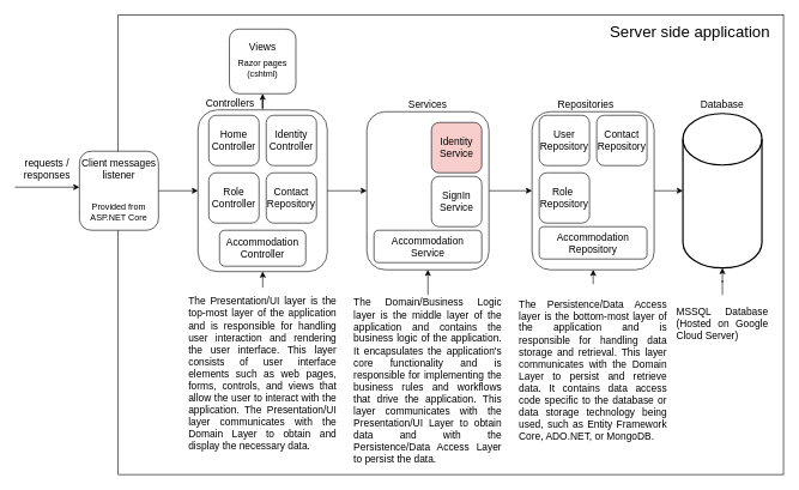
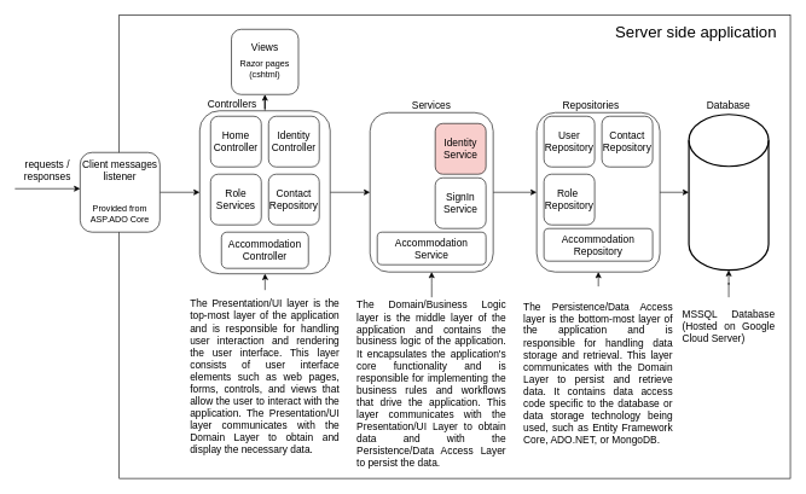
  <mxCell id="0" />
  <mxCell id="1" parent="0" />
  <mxCell id="2" value="" style="rounded=0;whiteSpace=wrap;html=1;" vertex="1" parent="1"><mxGeometry x="164" y="20" width="926" height="640" as="geometry" /></mxCell>
  <mxCell id="3" value="&lt;font style=&quot;font-size: 22px;&quot;&gt;Server side application&lt;/font&gt;" style="text;html=1;strokeColor=none;fillColor=none;align=center;verticalAlign=middle;whiteSpace=wrap;rounded=0;" vertex="1" parent="1"><mxGeometry x="840" y="30" width="240" height="30" as="geometry" /></mxCell>
  <mxCell id="4" style="edgeStyle=orthogonalEdgeStyle;rounded=0;orthogonalLoop=1;jettySize=auto;html=1;entryX=0;entryY=0.5;entryDx=0;entryDy=0;" edge="1" parent="1" source="5" target="11"><mxGeometry relative="1" as="geometry" /></mxCell>
  <mxCell id="5" value="" style="rounded=1;whiteSpace=wrap;html=1;" vertex="1" parent="1"><mxGeometry x="110" y="210" width="110" height="110" as="geometry" /></mxCell>
  <mxCell id="6" value="" style="endArrow=classic;html=1;rounded=0;" edge="1" parent="1"><mxGeometry width="50" height="50" relative="1" as="geometry"><mxPoint x="20" y="260" as="sourcePoint" /><mxPoint x="110" y="260" as="targetPoint" /></mxGeometry></mxCell>
  <mxCell id="7" value="&lt;font style=&quot;font-size: 14px;&quot;&gt;requests /&lt;br&gt;responses&lt;/font&gt;" style="text;html=1;strokeColor=none;fillColor=none;align=center;verticalAlign=middle;whiteSpace=wrap;rounded=0;" vertex="1" parent="1"><mxGeometry x="30" y="210" width="70" height="50" as="geometry" /></mxCell>
  <mxCell id="8" value="&lt;font style=&quot;font-size: 14px;&quot;&gt;Client messages listener&lt;/font&gt;" style="text;html=1;strokeColor=none;fillColor=none;align=center;verticalAlign=middle;whiteSpace=wrap;rounded=0;" vertex="1" parent="1"><mxGeometry x="106.25" y="185" width="117.5" height="100" as="geometry" /></mxCell>
  <mxCell id="9" style="edgeStyle=orthogonalEdgeStyle;rounded=0;orthogonalLoop=1;jettySize=auto;html=1;entryX=0;entryY=0.5;entryDx=0;entryDy=0;" edge="1" parent="1" source="11" target="23"><mxGeometry relative="1" as="geometry" /></mxCell>
  <mxCell id="10" style="edgeStyle=orthogonalEdgeStyle;rounded=0;orthogonalLoop=1;jettySize=auto;html=1;entryX=0.5;entryY=1;entryDx=0;entryDy=0;" edge="1" parent="1" source="11" target="38"><mxGeometry relative="1" as="geometry" /></mxCell>
  <mxCell id="11" value="" style="rounded=1;whiteSpace=wrap;html=1;" vertex="1" parent="1"><mxGeometry x="275" y="152.5" width="180" height="225" as="geometry" /></mxCell>
  <mxCell id="12" value="&lt;font style=&quot;font-size: 14px;&quot;&gt;Controllers&lt;/font&gt;" style="text;html=1;strokeColor=none;fillColor=none;align=center;verticalAlign=middle;whiteSpace=wrap;rounded=0;" vertex="1" parent="1"><mxGeometry x="280" y="127.5" width="80" height="30" as="geometry" /></mxCell>
  <mxCell id="13" value="" style="rounded=1;whiteSpace=wrap;html=1;" vertex="1" parent="1"><mxGeometry x="290" y="160" width="70" height="70" as="geometry" /></mxCell>
  <mxCell id="14" value="" style="rounded=1;whiteSpace=wrap;html=1;" vertex="1" parent="1"><mxGeometry x="370" y="160" width="70" height="70" as="geometry" /></mxCell>
  <mxCell id="15" value="&lt;font style=&quot;font-size: 14px;&quot;&gt;Home&lt;br&gt;Controller&lt;br&gt;&lt;/font&gt;" style="text;html=1;strokeColor=none;fillColor=none;align=center;verticalAlign=middle;whiteSpace=wrap;rounded=0;" vertex="1" parent="1"><mxGeometry x="290" y="160" width="70" height="70" as="geometry" /></mxCell>
  <mxCell id="16" value="" style="rounded=1;whiteSpace=wrap;html=1;" vertex="1" parent="1"><mxGeometry x="305" y="320" width="120" height="50" as="geometry" /></mxCell>
  <mxCell id="17" value="&lt;font style=&quot;font-size: 14px;&quot;&gt;Accommodation Controller&lt;br&gt;&lt;/font&gt;" style="text;html=1;strokeColor=none;fillColor=none;align=center;verticalAlign=middle;whiteSpace=wrap;rounded=0;" vertex="1" parent="1"><mxGeometry x="305" y="295" width="120" height="100" as="geometry" /></mxCell>
  <mxCell id="18" value="" style="rounded=1;whiteSpace=wrap;html=1;" vertex="1" parent="1"><mxGeometry x="290" y="240" width="70" height="70" as="geometry" /></mxCell>
  <mxCell id="19" value="&lt;font style=&quot;font-size: 14px;&quot;&gt;Identity Controller&lt;/font&gt;" style="text;html=1;strokeColor=none;fillColor=none;align=center;verticalAlign=middle;whiteSpace=wrap;rounded=0;" vertex="1" parent="1"><mxGeometry x="370" y="160" width="70" height="70" as="geometry" /></mxCell>
- <mxCell id="20" value="&lt;font style=&quot;font-size: 14px;&quot;&gt;Role&lt;br&gt;Controller&lt;br&gt;&lt;/font&gt;" style="text;html=1;strokeColor=none;fillColor=none;align=center;verticalAlign=middle;whiteSpace=wrap;rounded=0;" vertex="1" parent="1"><mxGeometry x="290" y="240" width="70" height="70" as="geometry" /></mxCell>
+ <mxCell id="20" value="&lt;font style=&quot;font-size: 14px;&quot;&gt;Role&lt;br&gt;Services&lt;br&gt;&lt;/font&gt;" style="text;html=1;strokeColor=none;fillColor=none;align=center;verticalAlign=middle;whiteSpace=wrap;rounded=0;" vertex="1" parent="1"><mxGeometry x="290" y="240" width="70" height="70" as="geometry" /></mxCell>
  <mxCell id="21" value="&lt;font style=&quot;font-size: 14px;&quot;&gt;Services&lt;/font&gt;" style="text;html=1;strokeColor=none;fillColor=none;align=center;verticalAlign=middle;whiteSpace=wrap;rounded=0;" vertex="1" parent="1"><mxGeometry x="555" y="130" width="80" height="30" as="geometry" /></mxCell>
  <mxCell id="22" style="edgeStyle=orthogonalEdgeStyle;rounded=0;orthogonalLoop=1;jettySize=auto;html=1;entryX=0;entryY=0.5;entryDx=0;entryDy=0;" edge="1" parent="1" source="23" target="28"><mxGeometry relative="1" as="geometry" /></mxCell>
  <mxCell id="23" value="" style="rounded=1;whiteSpace=wrap;html=1;" vertex="1" parent="1"><mxGeometry x="510" y="155" width="170" height="220" as="geometry" /></mxCell>
  <mxCell id="24" value="&lt;font style=&quot;font-size: 14px;&quot;&gt;Identity Service&lt;/font&gt;" style="rounded=1;whiteSpace=wrap;html=1;fillColor=#f8cecc;" vertex="1" parent="1"><mxGeometry x="600" y="170" width="70" height="70" as="geometry" /></mxCell>
  <mxCell id="25" value="&lt;font style=&quot;font-size: 14px;&quot;&gt;Accommodation Service&lt;/font&gt;" style="rounded=1;whiteSpace=wrap;html=1;" vertex="1" parent="1"><mxGeometry x="520" y="320" width="150" height="45" as="geometry" /></mxCell>
  <mxCell id="26" value="&lt;font style=&quot;font-size: 14px;&quot;&gt;SignIn Service&lt;/font&gt;" style="rounded=1;whiteSpace=wrap;html=1;" vertex="1" parent="1"><mxGeometry x="600" y="245" width="70" height="70" as="geometry" /></mxCell>
  <mxCell id="27" style="edgeStyle=orthogonalEdgeStyle;rounded=0;orthogonalLoop=1;jettySize=auto;html=1;entryX=0;entryY=0.5;entryDx=0;entryDy=0;entryPerimeter=0;" edge="1" parent="1" source="28" target="35"><mxGeometry relative="1" as="geometry" /></mxCell>
  <mxCell id="28" value="" style="rounded=1;whiteSpace=wrap;html=1;" vertex="1" parent="1"><mxGeometry x="740" y="155" width="170" height="220" as="geometry" /></mxCell>
  <mxCell id="29" value="&lt;font style=&quot;font-size: 14px;&quot;&gt;&lt;font style=&quot;font-size: 14px;&quot;&gt;Role&amp;nbsp;&lt;br&gt;&lt;/font&gt;Repository&lt;/font&gt;" style="rounded=1;whiteSpace=wrap;html=1;" vertex="1" parent="1"><mxGeometry x="750" y="240" width="70" height="70" as="geometry" /></mxCell>
  <mxCell id="30" value="&lt;font style=&quot;font-size: 14px;&quot;&gt;User Repository&lt;/font&gt;" style="rounded=1;whiteSpace=wrap;html=1;" vertex="1" parent="1"><mxGeometry x="750" y="160" width="70" height="70" as="geometry" /></mxCell>
  <mxCell id="31" value="&lt;font style=&quot;font-size: 14px;&quot;&gt;Accommodation Repository&lt;/font&gt;" style="rounded=1;whiteSpace=wrap;html=1;" vertex="1" parent="1"><mxGeometry x="750" y="315" width="150" height="45" as="geometry" /></mxCell>
  <mxCell id="32" value="&lt;font style=&quot;font-size: 14px;&quot;&gt;Repositories&lt;/font&gt;" style="text;html=1;strokeColor=none;fillColor=none;align=center;verticalAlign=middle;whiteSpace=wrap;rounded=0;" vertex="1" parent="1"><mxGeometry x="775" y="130" width="80" height="30" as="geometry" /></mxCell>
  <mxCell id="33" value="&lt;font style=&quot;font-size: 14px;&quot;&gt;Contact Repository&lt;/font&gt;" style="rounded=1;whiteSpace=wrap;html=1;" vertex="1" parent="1"><mxGeometry x="830" y="160" width="70" height="70" as="geometry" /></mxCell>
  <mxCell id="34" value="&lt;font style=&quot;font-size: 14px;&quot;&gt;Contact Repository&lt;/font&gt;" style="rounded=1;whiteSpace=wrap;html=1;" vertex="1" parent="1"><mxGeometry x="370" y="240" width="70" height="70" as="geometry" /></mxCell>
  <mxCell id="35" value="" style="strokeWidth=2;html=1;shape=mxgraph.flowchart.database;whiteSpace=wrap;" vertex="1" parent="1"><mxGeometry x="950" y="157.5" width="110" height="215" as="geometry" /></mxCell>
  <mxCell id="36" value="&lt;font style=&quot;font-size: 14px;&quot;&gt;Database&lt;/font&gt;" style="text;html=1;strokeColor=none;fillColor=none;align=center;verticalAlign=middle;whiteSpace=wrap;rounded=0;" vertex="1" parent="1"><mxGeometry x="965" y="130" width="80" height="30" as="geometry" /></mxCell>
- <mxCell id="37" value="Provided from ASP.NET Core" style="text;html=1;strokeColor=none;fillColor=none;align=center;verticalAlign=middle;whiteSpace=wrap;rounded=0;" vertex="1" parent="1"><mxGeometry x="110" y="280" width="110" height="30" as="geometry" /></mxCell>
+ <mxCell id="37" value="Provided from ASP.ADO Core" style="text;html=1;strokeColor=none;fillColor=none;align=center;verticalAlign=middle;whiteSpace=wrap;rounded=0;" vertex="1" parent="1"><mxGeometry x="110" y="280" width="110" height="30" as="geometry" /></mxCell>
  <mxCell id="38" value="" style="rounded=1;whiteSpace=wrap;html=1;" vertex="1" parent="1"><mxGeometry x="318.75" y="40" width="92.5" height="90" as="geometry" /></mxCell>
  <mxCell id="39" value="&lt;font style=&quot;font-size: 14px;&quot;&gt;Views&lt;/font&gt;" style="text;html=1;strokeColor=none;fillColor=none;align=center;verticalAlign=middle;whiteSpace=wrap;rounded=0;" vertex="1" parent="1"><mxGeometry x="325" y="50" width="80" height="30" as="geometry" /></mxCell>
  <mxCell id="40" value="Razor pages (cshtml)" style="text;html=1;strokeColor=none;fillColor=none;align=center;verticalAlign=middle;whiteSpace=wrap;rounded=0;" vertex="1" parent="1"><mxGeometry x="310" y="80" width="110" height="30" as="geometry" /></mxCell>
  <mxCell id="41" style="edgeStyle=orthogonalEdgeStyle;rounded=0;orthogonalLoop=1;jettySize=auto;html=1;" edge="1" parent="1" source="42" target="11"><mxGeometry relative="1" as="geometry" /></mxCell>
  <mxCell id="42" value="&lt;div style=&quot;text-align: justify;&quot;&gt;&lt;span style=&quot;background-color: initial;&quot;&gt;&lt;font style=&quot;font-size: 14px;&quot;&gt;The Presentation/UI layer is the top-most layer of the application and is responsible for handling user interaction and rendering the user interface. This layer consists of user interface elements such as web pages, forms, controls, and views that allow the user to interact with the application. The Presentation/UI layer communicates with the Domain Layer to obtain and display the necessary data.&lt;/font&gt;&lt;/span&gt;&lt;/div&gt;" style="text;html=1;strokeColor=none;fillColor=none;align=center;verticalAlign=middle;whiteSpace=wrap;rounded=0;" vertex="1" parent="1"><mxGeometry x="261.25" y="400" width="207.5" height="240" as="geometry" /></mxCell>
  <mxCell id="43" style="edgeStyle=orthogonalEdgeStyle;rounded=0;orthogonalLoop=1;jettySize=auto;html=1;entryX=0.5;entryY=1;entryDx=0;entryDy=0;" edge="1" parent="1" source="44" target="23"><mxGeometry relative="1" as="geometry" /></mxCell>
  <mxCell id="44" value="&lt;div style=&quot;text-align: justify;&quot;&gt;&lt;font style=&quot;font-size: 14px;&quot;&gt;The Domain/Business Logic layer is the middle layer of the application and contains the business logic of the application. It encapsulates the application's core functionality and is responsible for implementing the business rules and workflows that drive the application. This layer communicates with the Presentation/UI Layer to obtain data and with the Persistence/Data Access Layer to persist the data. &lt;/font&gt;&lt;br&gt;&lt;/div&gt;" style="text;html=1;strokeColor=none;fillColor=none;align=center;verticalAlign=middle;whiteSpace=wrap;rounded=0;" vertex="1" parent="1"><mxGeometry x="491.25" y="410" width="207.5" height="240" as="geometry" /></mxCell>
  <mxCell id="45" style="edgeStyle=orthogonalEdgeStyle;rounded=0;orthogonalLoop=1;jettySize=auto;html=1;" edge="1" parent="1" source="46" target="28"><mxGeometry relative="1" as="geometry" /></mxCell>
  <mxCell id="46" value="&lt;div style=&quot;text-align: justify;&quot;&gt;&lt;font style=&quot;font-size: 14px;&quot;&gt;The Persistence/Data Access layer is the bottom-most layer of the application and is responsible for handling data storage and retrieval. This layer communicates with the Domain Layer to persist and retrieve data. It contains data access code specific to the database or data storage technology being used, such as Entity Framework Core, ADO.NET, or MongoDB.&lt;/font&gt;&lt;br&gt;&lt;/div&gt;" style="text;html=1;strokeColor=none;fillColor=none;align=center;verticalAlign=middle;whiteSpace=wrap;rounded=0;" vertex="1" parent="1"><mxGeometry x="721.25" y="395" width="207.5" height="240" as="geometry" /></mxCell>
  <mxCell id="47" style="edgeStyle=orthogonalEdgeStyle;rounded=0;orthogonalLoop=1;jettySize=auto;html=1;entryX=0.5;entryY=1;entryDx=0;entryDy=0;entryPerimeter=0;" edge="1" parent="1" source="48" target="35"><mxGeometry relative="1" as="geometry" /></mxCell>
  <mxCell id="48" value="&lt;div style=&quot;text-align: justify;&quot;&gt;&lt;font style=&quot;font-size: 14px;&quot;&gt;MSSQL Database (Hosted on Google Cloud Server)&lt;/font&gt;&lt;br&gt;&lt;/div&gt;" style="text;html=1;strokeColor=none;fillColor=none;align=center;verticalAlign=middle;whiteSpace=wrap;rounded=0;" vertex="1" parent="1"><mxGeometry x="940" y="410" width="130" height="80" as="geometry" /></mxCell>
